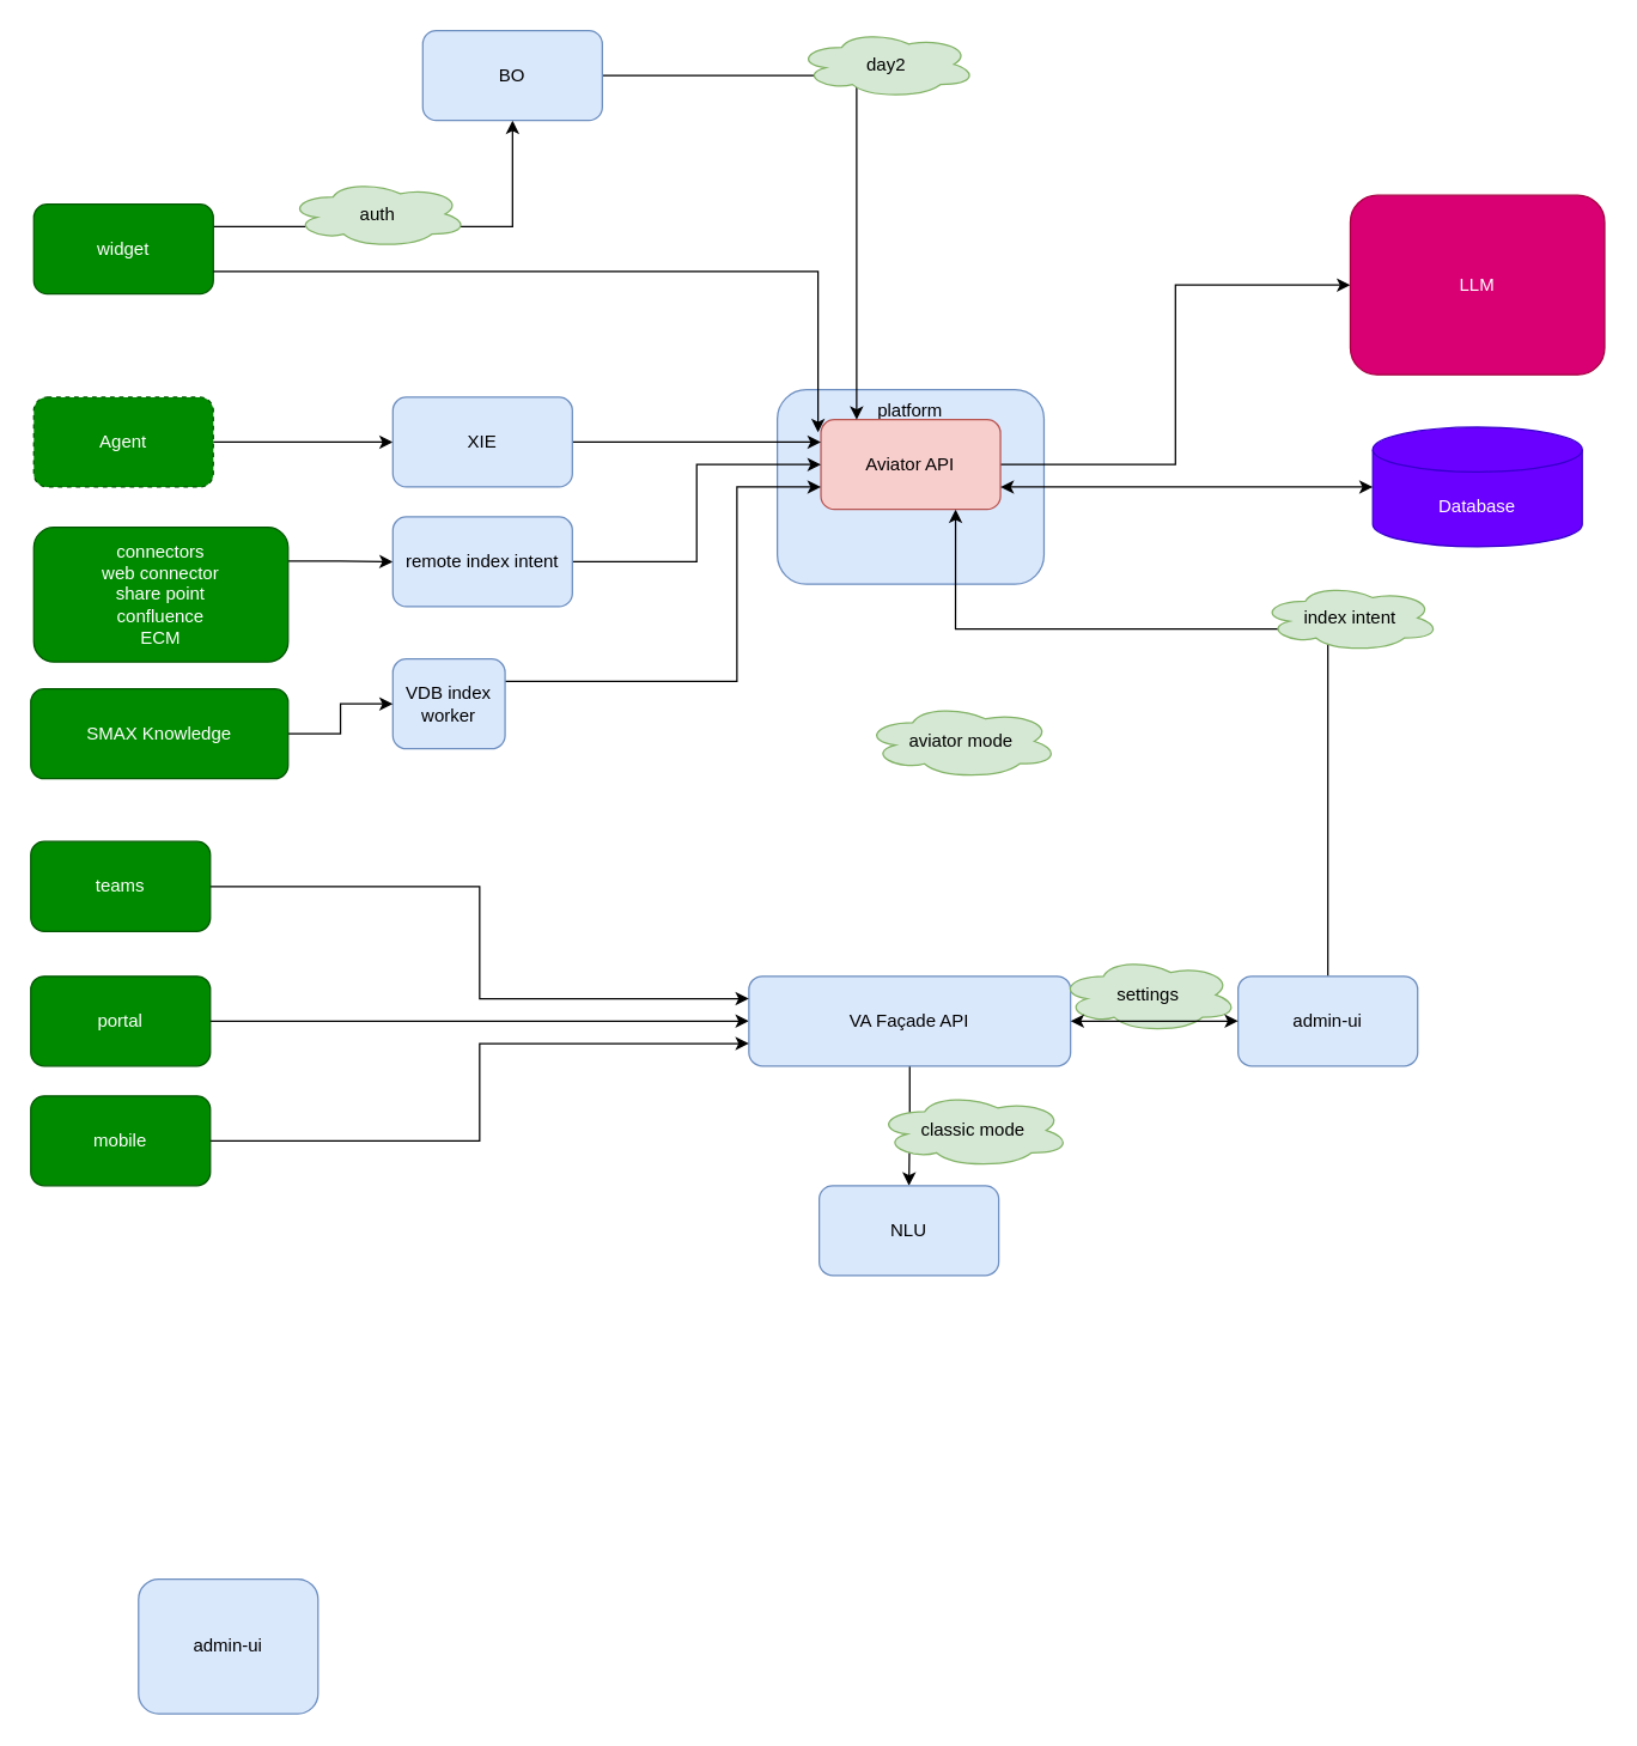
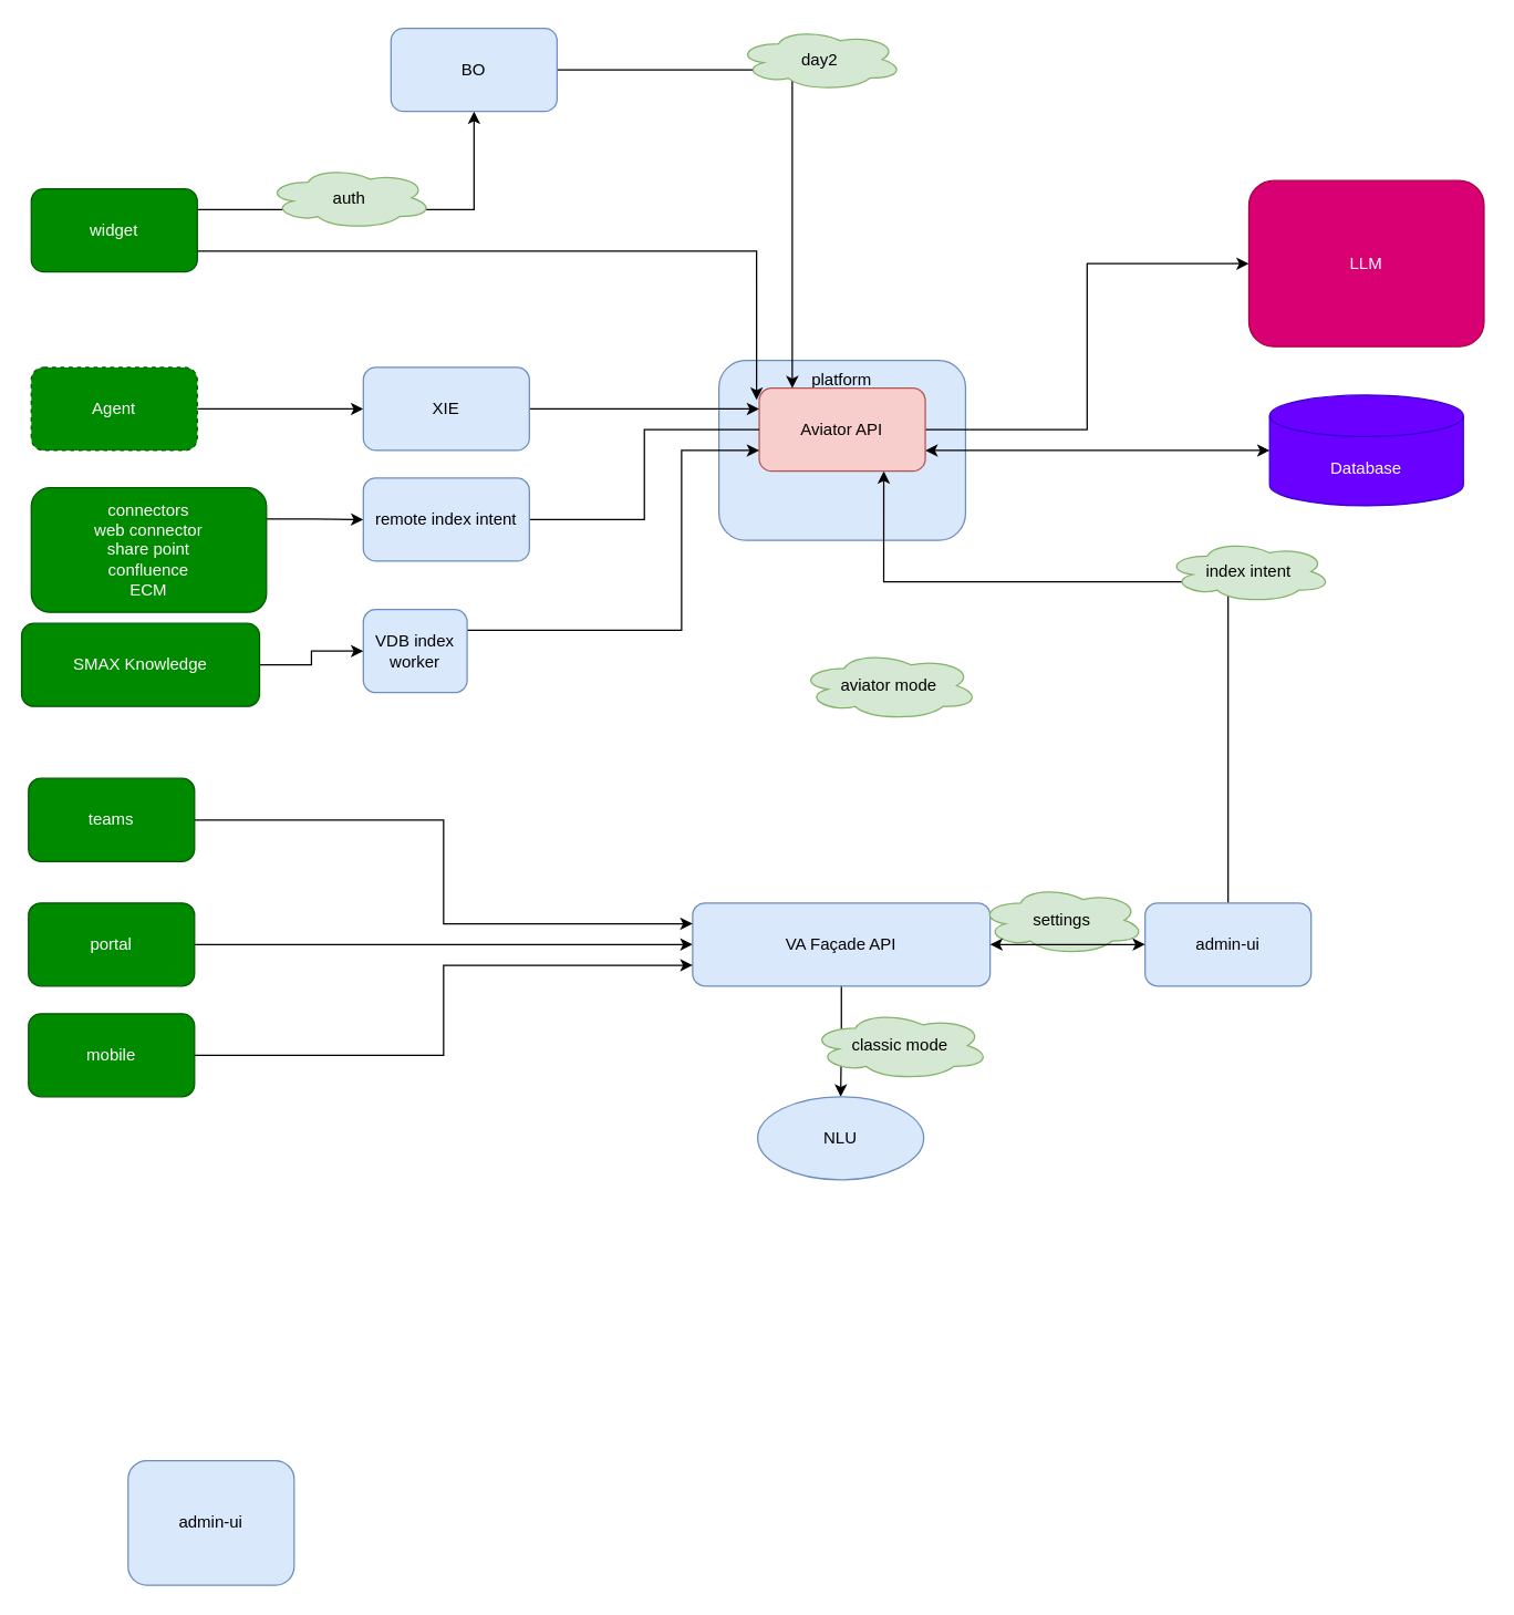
  <mxCell id="0" />
  <mxCell id="1" parent="0" />
  <mxCell id="2" value="platform" style="rounded=1;whiteSpace=wrap;html=1;verticalAlign=top;fillColor=#dae8fc;strokeColor=#6c8ebf;" vertex="1" parent="1"><mxGeometry x="519" y="260" width="178.25" height="130" as="geometry" /></mxCell>
  <mxCell id="3" style="edgeStyle=orthogonalEdgeStyle;rounded=0;orthogonalLoop=1;jettySize=auto;html=1;exitX=1;exitY=0.5;exitDx=0;exitDy=0;entryX=0;entryY=0.5;entryDx=0;entryDy=0;" parent="1" source="4" target="6" edge="1"><mxGeometry relative="1" as="geometry" /></mxCell>
  <mxCell id="4" value="portal" style="rounded=1;whiteSpace=wrap;html=1;fillColor=#008a00;fontColor=#ffffff;strokeColor=#005700;" parent="1" vertex="1"><mxGeometry x="20" y="652" width="120" height="60" as="geometry" /></mxCell>
  <mxCell id="5" style="edgeStyle=orthogonalEdgeStyle;rounded=0;orthogonalLoop=1;jettySize=auto;html=1;exitX=0.5;exitY=1;exitDx=0;exitDy=0;" edge="1" parent="1" source="6" target="18"><mxGeometry relative="1" as="geometry" /></mxCell>
  <mxCell id="6" value="VA Façade API" style="rounded=1;whiteSpace=wrap;html=1;fillColor=#dae8fc;strokeColor=#6c8ebf;" parent="1" vertex="1"><mxGeometry x="500" y="652" width="215" height="60" as="geometry" /></mxCell>
  <mxCell id="7" style="edgeStyle=orthogonalEdgeStyle;rounded=0;orthogonalLoop=1;jettySize=auto;html=1;exitX=0.5;exitY=0;exitDx=0;exitDy=0;entryX=0.75;entryY=1;entryDx=0;entryDy=0;" edge="1" parent="1" source="8" target="14"><mxGeometry relative="1" as="geometry"><Array as="points"><mxPoint x="887" y="420" /><mxPoint x="638" y="420" /></Array></mxGeometry></mxCell>
  <mxCell id="8" value="admin-ui" style="rounded=1;whiteSpace=wrap;html=1;fillColor=#dae8fc;strokeColor=#6c8ebf;" parent="1" vertex="1"><mxGeometry x="827" y="652" width="120" height="60" as="geometry" /></mxCell>
  <mxCell id="9" style="edgeStyle=orthogonalEdgeStyle;rounded=0;orthogonalLoop=1;jettySize=auto;html=1;exitX=1;exitY=0.5;exitDx=0;exitDy=0;entryX=0;entryY=0.25;entryDx=0;entryDy=0;" parent="1" source="10" target="6" edge="1"><mxGeometry relative="1" as="geometry"><mxPoint x="362" y="642" as="targetPoint" /></mxGeometry></mxCell>
  <mxCell id="10" value="teams" style="rounded=1;whiteSpace=wrap;html=1;fillColor=#008a00;fontColor=#ffffff;strokeColor=#005700;" parent="1" vertex="1"><mxGeometry x="20" y="562" width="120" height="60" as="geometry" /></mxCell>
  <mxCell id="11" style="edgeStyle=orthogonalEdgeStyle;rounded=0;orthogonalLoop=1;jettySize=auto;html=1;exitX=1;exitY=0.5;exitDx=0;exitDy=0;entryX=0;entryY=0.75;entryDx=0;entryDy=0;" parent="1" source="12" target="6" edge="1"><mxGeometry relative="1" as="geometry" /></mxCell>
  <mxCell id="12" value="mobile" style="rounded=1;whiteSpace=wrap;html=1;fillColor=#008a00;fontColor=#ffffff;strokeColor=#005700;" parent="1" vertex="1"><mxGeometry x="20" y="732" width="120" height="60" as="geometry" /></mxCell>
  <mxCell id="13" style="edgeStyle=orthogonalEdgeStyle;rounded=0;orthogonalLoop=1;jettySize=auto;html=1;exitX=1;exitY=0.5;exitDx=0;exitDy=0;entryX=0;entryY=0.5;entryDx=0;entryDy=0;" edge="1" parent="1" source="14" target="23"><mxGeometry relative="1" as="geometry" /></mxCell>
  <mxCell id="14" value="Aviator API" style="rounded=1;whiteSpace=wrap;html=1;fillColor=#f8cecc;strokeColor=#b85450;" parent="1" vertex="1"><mxGeometry x="548.13" y="280" width="120" height="60" as="geometry" /></mxCell>
  <mxCell id="15" value="index intent" style="ellipse;shape=cloud;whiteSpace=wrap;html=1;fillColor=#d5e8d4;strokeColor=#82b366;" parent="1" vertex="1"><mxGeometry x="842" y="390" width="120" height="45" as="geometry" /></mxCell>
  <mxCell id="16" value="aviator mode" style="ellipse;shape=cloud;whiteSpace=wrap;html=1;verticalAlign=middle;fillColor=#d5e8d4;strokeColor=#82b366;" parent="1" vertex="1"><mxGeometry x="577" y="470" width="130" height="50" as="geometry" /></mxCell>
  <mxCell id="17" value="Database" style="shape=cylinder3;whiteSpace=wrap;html=1;boundedLbl=1;backgroundOutline=1;size=15;fillColor=#6a00ff;strokeColor=#3700CC;fontColor=#ffffff;" parent="1" vertex="1"><mxGeometry x="917" y="285" width="140" height="80" as="geometry" /></mxCell>
- <mxCell id="18" value="NLU" style="rounded=1;whiteSpace=wrap;html=1;fillColor=#dae8fc;strokeColor=#6c8ebf;" vertex="1" parent="1"><mxGeometry x="547" y="792" width="120" height="60" as="geometry" /></mxCell>
+ <mxCell id="18" value="NLU" style="ellipse;whiteSpace=wrap;html=1;fillColor=#dae8fc;strokeColor=#6c8ebf;" vertex="1" parent="1"><mxGeometry x="547" y="792" width="120" height="60" as="geometry" /></mxCell>
  <mxCell id="19" value="settings" style="ellipse;shape=cloud;whiteSpace=wrap;html=1;fillColor=#d5e8d4;strokeColor=#82b366;" vertex="1" parent="1"><mxGeometry x="707" y="639.5" width="120" height="50" as="geometry" /></mxCell>
  <mxCell id="20" value="" style="endArrow=classic;startArrow=classic;html=1;rounded=0;exitX=1;exitY=0.5;exitDx=0;exitDy=0;entryX=0;entryY=0.5;entryDx=0;entryDy=0;" edge="1" parent="1" source="6" target="8"><mxGeometry width="50" height="50" relative="1" as="geometry"><mxPoint x="627" y="592" as="sourcePoint" /><mxPoint x="677" y="542" as="targetPoint" /></mxGeometry></mxCell>
  <mxCell id="21" value="classic mode" style="ellipse;shape=cloud;whiteSpace=wrap;html=1;verticalAlign=middle;fillColor=#d5e8d4;strokeColor=#82b366;" vertex="1" parent="1"><mxGeometry x="585" y="730" width="130" height="50" as="geometry" /></mxCell>
  <mxCell id="22" value="" style="endArrow=classic;startArrow=classic;html=1;rounded=0;entryX=1;entryY=0.75;entryDx=0;entryDy=0;" edge="1" parent="1" source="17" target="14"><mxGeometry width="50" height="50" relative="1" as="geometry"><mxPoint x="509" y="540" as="sourcePoint" /><mxPoint x="559" y="490" as="targetPoint" /></mxGeometry></mxCell>
  <mxCell id="23" value="LLM" style="rounded=1;whiteSpace=wrap;html=1;fillColor=#d80073;fontColor=#ffffff;strokeColor=#A50040;" vertex="1" parent="1"><mxGeometry x="902" y="130" width="170" height="120" as="geometry" /></mxCell>
  <mxCell id="24" value="admin-ui" style="rounded=1;whiteSpace=wrap;html=1;fillColor=#dae8fc;strokeColor=#6c8ebf;" vertex="1" parent="1"><mxGeometry x="92" y="1055" width="120" height="90" as="geometry" /></mxCell>
  <mxCell id="25" style="edgeStyle=orthogonalEdgeStyle;rounded=0;orthogonalLoop=1;jettySize=auto;html=1;exitX=1;exitY=0.25;exitDx=0;exitDy=0;entryX=0.5;entryY=1;entryDx=0;entryDy=0;" edge="1" parent="1" source="26" target="28"><mxGeometry relative="1" as="geometry" /></mxCell>
  <mxCell id="26" value="widget" style="rounded=1;whiteSpace=wrap;html=1;fillColor=#008a00;fontColor=#ffffff;strokeColor=#005700;" vertex="1" parent="1"><mxGeometry x="22" y="136" width="120" height="60" as="geometry" /></mxCell>
  <mxCell id="27" style="edgeStyle=orthogonalEdgeStyle;rounded=0;orthogonalLoop=1;jettySize=auto;html=1;exitX=1;exitY=0.5;exitDx=0;exitDy=0;" edge="1" parent="1" source="28"><mxGeometry relative="1" as="geometry"><mxPoint x="572" y="280" as="targetPoint" /><Array as="points"><mxPoint x="572" y="50" /></Array></mxGeometry></mxCell>
  <mxCell id="28" value="BO" style="rounded=1;whiteSpace=wrap;html=1;fillColor=#dae8fc;strokeColor=#6c8ebf;" vertex="1" parent="1"><mxGeometry x="282" y="20" width="120" height="60" as="geometry" /></mxCell>
  <mxCell id="29" value="day2" style="ellipse;shape=cloud;whiteSpace=wrap;html=1;fillColor=#d5e8d4;strokeColor=#82b366;" vertex="1" parent="1"><mxGeometry x="532" y="20" width="120" height="45" as="geometry" /></mxCell>
  <mxCell id="30" style="edgeStyle=orthogonalEdgeStyle;rounded=0;orthogonalLoop=1;jettySize=auto;html=1;exitX=1;exitY=0.25;exitDx=0;exitDy=0;entryX=0;entryY=0.5;entryDx=0;entryDy=0;" edge="1" parent="1" source="31" target="33"><mxGeometry relative="1" as="geometry" /></mxCell>
  <mxCell id="31" value="connectors&lt;div&gt;web connector&lt;/div&gt;&lt;div&gt;share point&lt;/div&gt;&lt;div&gt;confluence&lt;/div&gt;&lt;div&gt;ECM&lt;/div&gt;" style="rounded=1;whiteSpace=wrap;html=1;fillColor=#008a00;fontColor=#ffffff;strokeColor=#005700;" vertex="1" parent="1"><mxGeometry x="22" y="352" width="170" height="90" as="geometry" /></mxCell>
- <mxCell id="32" style="edgeStyle=orthogonalEdgeStyle;rounded=0;orthogonalLoop=1;jettySize=auto;html=1;exitX=1;exitY=0.5;exitDx=0;exitDy=0;entryX=0;entryY=0.5;entryDx=0;entryDy=0;" edge="1" parent="1" source="33" target="14"><mxGeometry relative="1" as="geometry" /></mxCell>
+ <mxCell id="32" style="edgeStyle=orthogonalEdgeStyle;rounded=0;orthogonalLoop=1;jettySize=auto;html=1;exitX=1;exitY=0.5;exitDx=0;exitDy=0;entryX=0;entryY=0.5;entryDx=0;entryDy=0;endArrow=none;" edge="1" parent="1" source="33" target="14"><mxGeometry relative="1" as="geometry" /></mxCell>
  <mxCell id="33" value="remote index intent" style="rounded=1;whiteSpace=wrap;html=1;fillColor=#dae8fc;strokeColor=#6c8ebf;" vertex="1" parent="1"><mxGeometry x="262" y="345" width="120" height="60" as="geometry" /></mxCell>
  <mxCell id="34" style="edgeStyle=orthogonalEdgeStyle;rounded=0;orthogonalLoop=1;jettySize=auto;html=1;exitX=1;exitY=0.25;exitDx=0;exitDy=0;entryX=0;entryY=0.75;entryDx=0;entryDy=0;" edge="1" parent="1" source="35" target="14"><mxGeometry relative="1" as="geometry"><Array as="points"><mxPoint x="492" y="455" /><mxPoint x="492" y="325" /></Array></mxGeometry></mxCell>
  <mxCell id="35" value="VDB index worker" style="rounded=1;whiteSpace=wrap;html=1;fillColor=#dae8fc;strokeColor=#6c8ebf;" vertex="1" parent="1"><mxGeometry x="262" y="440" width="75" height="60" as="geometry" /></mxCell>
  <mxCell id="36" value="auth" style="ellipse;shape=cloud;whiteSpace=wrap;html=1;fillColor=#d5e8d4;strokeColor=#82b366;" vertex="1" parent="1"><mxGeometry x="192" y="120" width="120" height="45" as="geometry" /></mxCell>
  <mxCell id="37" style="edgeStyle=orthogonalEdgeStyle;rounded=0;orthogonalLoop=1;jettySize=auto;html=1;exitX=1;exitY=0.5;exitDx=0;exitDy=0;entryX=0;entryY=0.5;entryDx=0;entryDy=0;" edge="1" parent="1" source="38" target="40"><mxGeometry relative="1" as="geometry" /></mxCell>
  <mxCell id="38" value="Agent" style="rounded=1;whiteSpace=wrap;html=1;fillColor=#008a00;fontColor=#ffffff;strokeColor=#005700;dashed=1;" vertex="1" parent="1"><mxGeometry x="22" y="265" width="120" height="60" as="geometry" /></mxCell>
  <mxCell id="39" style="edgeStyle=orthogonalEdgeStyle;rounded=0;orthogonalLoop=1;jettySize=auto;html=1;exitX=1;exitY=0.5;exitDx=0;exitDy=0;entryX=0;entryY=0.25;entryDx=0;entryDy=0;" edge="1" parent="1" source="40" target="14"><mxGeometry relative="1" as="geometry" /></mxCell>
  <mxCell id="40" value="XIE" style="rounded=1;whiteSpace=wrap;html=1;fillColor=#dae8fc;strokeColor=#6c8ebf;" vertex="1" parent="1"><mxGeometry x="262" y="265" width="120" height="60" as="geometry" /></mxCell>
  <mxCell id="41" style="edgeStyle=orthogonalEdgeStyle;rounded=0;orthogonalLoop=1;jettySize=auto;html=1;exitX=1;exitY=0.75;exitDx=0;exitDy=0;entryX=-0.016;entryY=0.142;entryDx=0;entryDy=0;entryPerimeter=0;" edge="1" parent="1" source="26" target="14"><mxGeometry relative="1" as="geometry" /></mxCell>
  <mxCell id="42" style="edgeStyle=orthogonalEdgeStyle;rounded=0;orthogonalLoop=1;jettySize=auto;html=1;exitX=1;exitY=0.5;exitDx=0;exitDy=0;entryX=0;entryY=0.5;entryDx=0;entryDy=0;" edge="1" parent="1" source="43" target="35"><mxGeometry relative="1" as="geometry" /></mxCell>
- <mxCell id="43" value="SMAX Knowledge" style="rounded=1;whiteSpace=wrap;html=1;fillColor=#008a00;fontColor=#ffffff;strokeColor=#005700;" vertex="1" parent="1"><mxGeometry x="20" y="460" width="172" height="60" as="geometry" /></mxCell>
+ <mxCell id="43" value="SMAX Knowledge" style="rounded=1;whiteSpace=wrap;html=1;fillColor=#008a00;fontColor=#ffffff;strokeColor=#005700;" vertex="1" parent="1"><mxGeometry x="15" y="450" width="172" height="60" as="geometry" /></mxCell>
